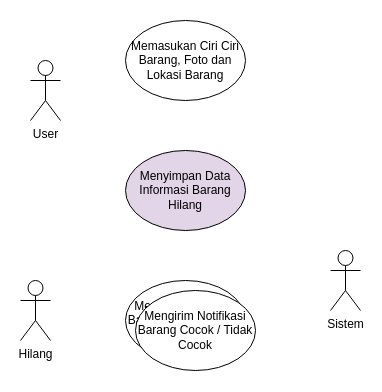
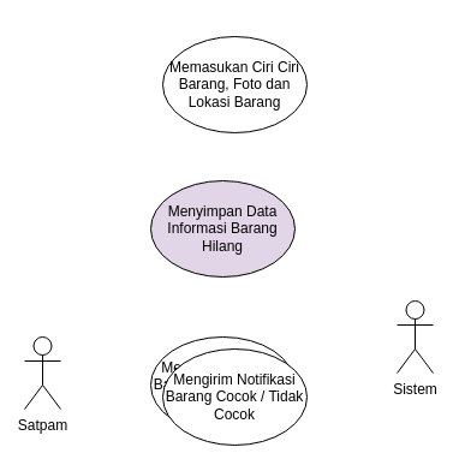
  <mxCell id="0" />
  <mxCell id="1" parent="0" />
- <mxCell id="2" value="User" style="shape=umlActor;verticalLabelPosition=bottom;verticalAlign=top;html=1;outlineConnect=0;" vertex="1" parent="1"><mxGeometry x="30" y="60" width="30" height="60" as="geometry" /></mxCell>
- <mxCell id="3" value="Hilang&lt;div&gt;&lt;br&gt;&lt;/div&gt;" style="shape=umlActor;verticalLabelPosition=bottom;verticalAlign=top;html=1;outlineConnect=0;" vertex="1" parent="1"><mxGeometry x="20" y="280" width="30" height="60" as="geometry" /></mxCell>
- <mxCell id="4" value="Memasukan Ciri Ciri Barang, Foto dan Lokasi Barang" style="ellipse;whiteSpace=wrap;html=1;" vertex="1" parent="1"><mxGeometry x="125" y="20" width="120" height="80" as="geometry" /></mxCell>
+ <mxCell id="3" value="Satpam&lt;div&gt;&lt;br&gt;&lt;/div&gt;" style="shape=umlActor;verticalLabelPosition=bottom;verticalAlign=top;html=1;outlineConnect=0;" vertex="1" parent="1"><mxGeometry x="20" y="280" width="30" height="60" as="geometry" /></mxCell>
+ <mxCell id="4" value="Memasukan Ciri Ciri Barang, Foto dan Lokasi Barang" style="ellipse;whiteSpace=wrap;html=1;" vertex="1" parent="1"><mxGeometry x="135" y="30" width="120" height="80" as="geometry" /></mxCell>
  <mxCell id="5" value="&lt;div&gt;Sistem&lt;/div&gt;" style="shape=umlActor;verticalLabelPosition=bottom;verticalAlign=top;html=1;outlineConnect=0;" vertex="1" parent="1"><mxGeometry x="330" y="250" width="30" height="60" as="geometry" /></mxCell>
  <mxCell id="6" value="Menyimpan Data Informasi Barang Hilang" style="ellipse;whiteSpace=wrap;html=1;fillColor=#e1d5e7;" vertex="1" parent="1"><mxGeometry x="125" y="150" width="120" height="80" as="geometry" /></mxCell>
  <mxCell id="7" value="Mengirim Notifikasi Barang Cocok / Tidak Cocok" style="ellipse;whiteSpace=wrap;html=1;" vertex="1" parent="1"><mxGeometry x="125" y="280" width="120" height="80" as="geometry" /></mxCell>
  <mxCell id="8" value="Mengirim Notifikasi Barang Cocok / Tidak Cocok" style="ellipse;whiteSpace=wrap;html=1;" vertex="1" parent="1"><mxGeometry x="135" y="290" width="120" height="80" as="geometry" /></mxCell>
